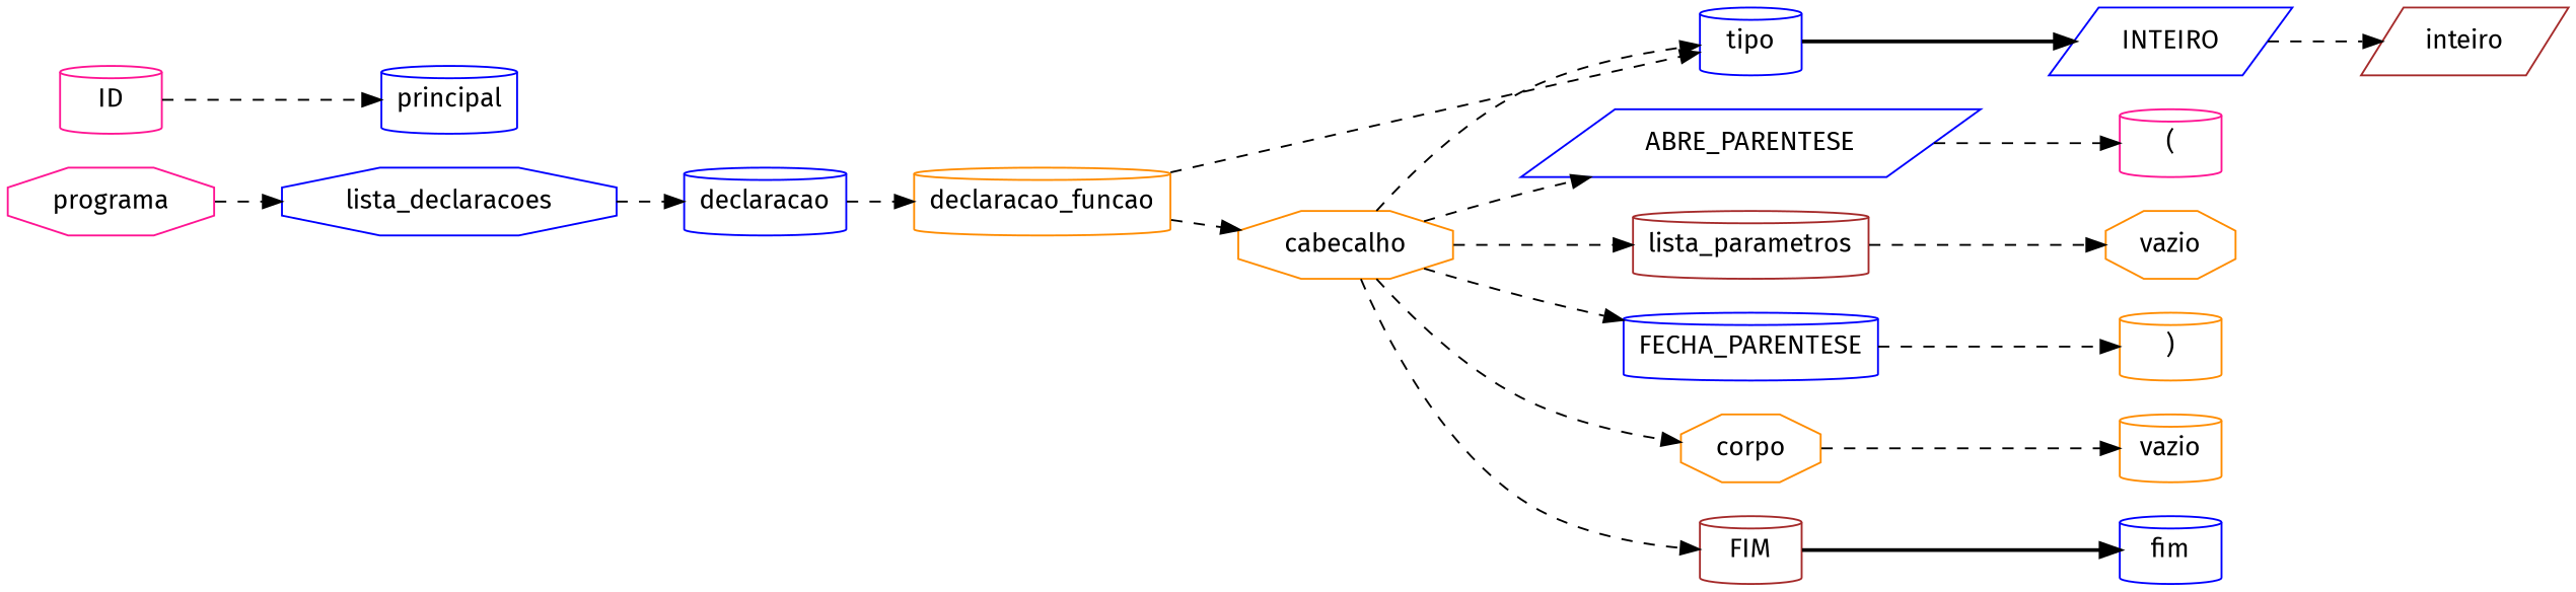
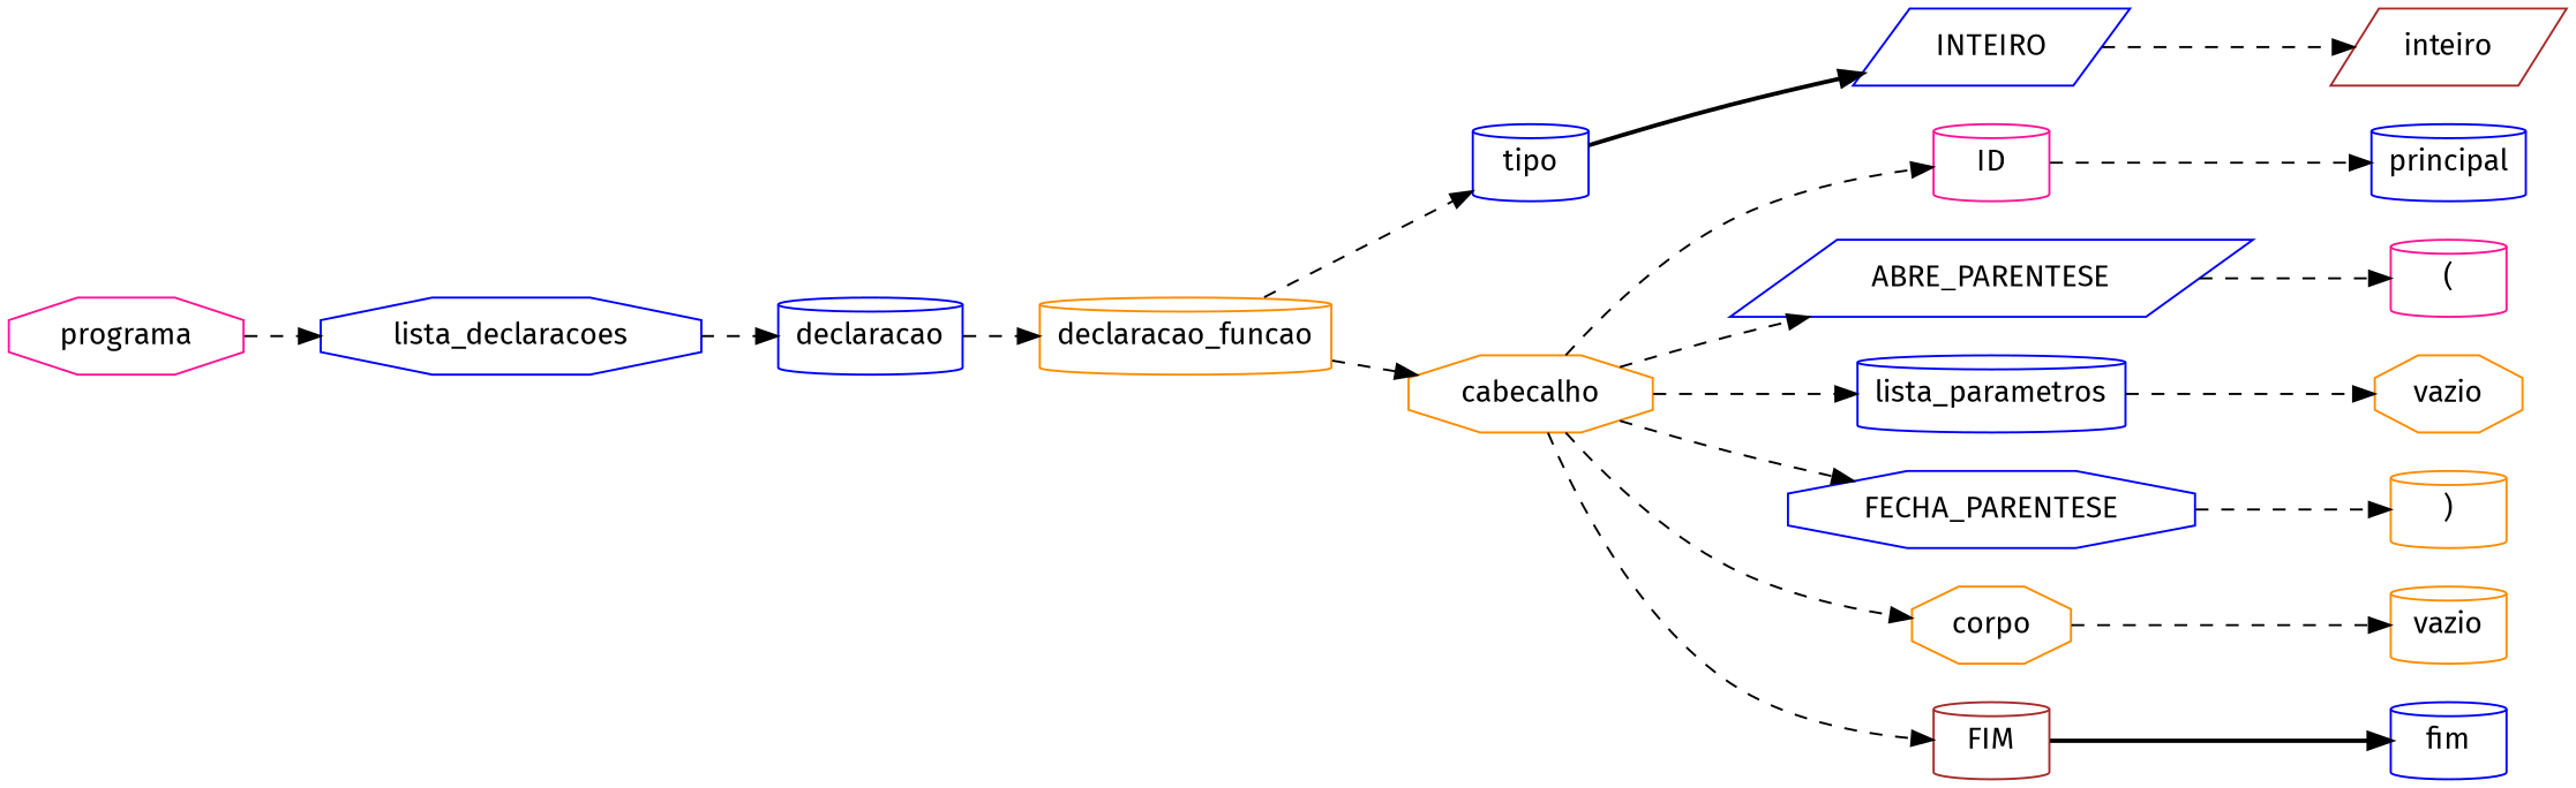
  digraph {
    fontname="Fira Sans"
    rankdir=LR
    node [color=blue fontname="Fira Sans" shape=cylinder]
    edge [fontname="Fira Sans" style=dashed]
    n1 [color=deeppink label=programa shape=octagon]
    n2 [label=lista_declaracoes shape=octagon]
    n3 [label=declaracao]
    n4 [color=darkorange label=declaracao_funcao]
    n5 [label=tipo]
    n6 [color=darkorange label=cabecalho shape=octagon]
    n7 [label=INTEIRO shape=parallelogram]
    n8 [color=deeppink label=ID]
    n9 [label=ABRE_PARENTESE shape=parallelogram]
-   n10 [color=brown label=lista_parametros]
-   n11 [label=FECHA_PARENTESE]
+   n10 [label=lista_parametros]
+   n11 [label=FECHA_PARENTESE shape=octagon]
    n12 [color=darkorange label=corpo shape=octagon]
    n13 [color=brown label=FIM]
    n14 [color=brown label=inteiro shape=parallelogram]
    n15 [label=principal]
    n16 [color=deeppink label="("]
    n17 [color=darkorange label=vazio shape=octagon]
    n18 [color=darkorange label=")"]
    n19 [color=darkorange label=vazio]
    n20 [label=fim]
    n1 -> n2
    n2 -> n3
    n3 -> n4
    n4 -> n5
    n4 -> n6
    n5 -> n7 [style=bold]
-   n6 -> n5
+   n6 -> n8
    n6 -> n9
    n6 -> n10
    n6 -> n11
    n6 -> n12
    n6 -> n13
    n7 -> n14
    n8 -> n15
    n9 -> n16
    n10 -> n17
    n11 -> n18
    n12 -> n19
    n13 -> n20 [style=bold]
  }
